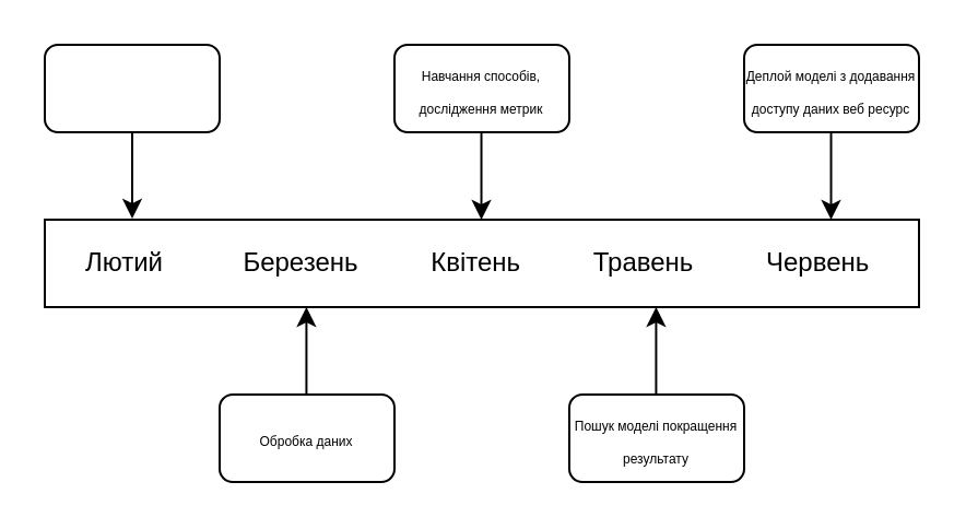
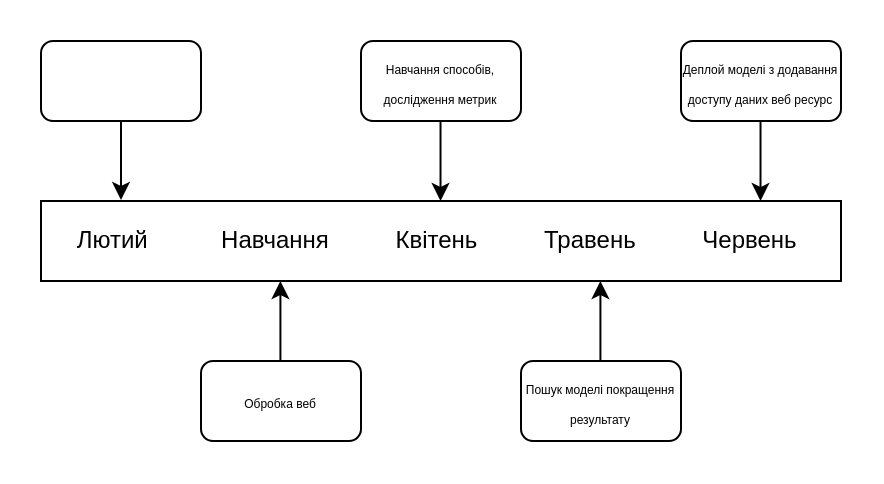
  <mxCell id="0" />
  <mxCell id="1" parent="0" />
  <mxCell id="2" value="" style="rounded=1;whiteSpace=wrap;html=1;" vertex="1" parent="1"><mxGeometry x="20" y="20" width="80" height="40" as="geometry" /></mxCell>
  <mxCell id="3" value="" style="rounded=0;whiteSpace=wrap;html=1;" vertex="1" parent="1"><mxGeometry x="20" y="100" width="400" height="40" as="geometry" /></mxCell>
- <mxCell id="4" value="Лютий&amp;nbsp; &amp;nbsp; &amp;nbsp; &amp;nbsp; &amp;nbsp; &amp;nbsp;Березень&amp;nbsp; &amp;nbsp; &amp;nbsp; &amp;nbsp; &amp;nbsp; Квітень&amp;nbsp; &amp;nbsp; &amp;nbsp; &amp;nbsp; &amp;nbsp; Травень&amp;nbsp; &amp;nbsp; &amp;nbsp; &amp;nbsp; &amp;nbsp; Червень&amp;nbsp;" style="text;html=1;strokeColor=none;fillColor=none;align=center;verticalAlign=middle;whiteSpace=wrap;rounded=0;" vertex="1" parent="1"><mxGeometry x="30" y="110" width="380" height="20" as="geometry" /></mxCell>
+ <mxCell id="4" value="Лютий&amp;nbsp; &amp;nbsp; &amp;nbsp; &amp;nbsp; &amp;nbsp; &amp;nbsp;Навчання&amp;nbsp; &amp;nbsp; &amp;nbsp; &amp;nbsp; &amp;nbsp; Квітень&amp;nbsp; &amp;nbsp; &amp;nbsp; &amp;nbsp; &amp;nbsp; Травень&amp;nbsp; &amp;nbsp; &amp;nbsp; &amp;nbsp; &amp;nbsp; Червень&amp;nbsp;" style="text;html=1;strokeColor=none;fillColor=none;align=center;verticalAlign=middle;whiteSpace=wrap;rounded=0;" vertex="1" parent="1"><mxGeometry x="30" y="110" width="380" height="20" as="geometry" /></mxCell>
  <mxCell id="5" value="" style="endArrow=classic;html=1;exitX=0.5;exitY=1;exitDx=0;exitDy=0;entryX=0.1;entryY=-0.013;entryDx=0;entryDy=0;entryPerimeter=0;" edge="1" parent="1" source="2" target="3"><mxGeometry width="50" height="50" relative="1" as="geometry"><mxPoint x="120" y="50" as="sourcePoint" /><mxPoint x="60" y="100" as="targetPoint" /></mxGeometry></mxCell>
  <mxCell id="6" value="" style="endArrow=classic;html=1;exitX=0.5;exitY=1;exitDx=0;exitDy=0;entryX=0.1;entryY=-0.013;entryDx=0;entryDy=0;entryPerimeter=0;" edge="1" parent="1"><mxGeometry width="50" height="50" relative="1" as="geometry"><mxPoint x="219.76" y="60.52" as="sourcePoint" /><mxPoint x="219.76" y="100" as="targetPoint" /></mxGeometry></mxCell>
  <mxCell id="7" value="" style="endArrow=classic;html=1;exitX=0.5;exitY=1;exitDx=0;exitDy=0;entryX=0.1;entryY=-0.013;entryDx=0;entryDy=0;entryPerimeter=0;" edge="1" parent="1"><mxGeometry width="50" height="50" relative="1" as="geometry"><mxPoint x="379.76" y="60.52" as="sourcePoint" /><mxPoint x="379.76" y="100" as="targetPoint" /></mxGeometry></mxCell>
  <mxCell id="8" value="" style="endArrow=classic;html=1;" edge="1" parent="1"><mxGeometry width="50" height="50" relative="1" as="geometry"><mxPoint x="139.71" y="180" as="sourcePoint" /><mxPoint x="139.71" y="140" as="targetPoint" /></mxGeometry></mxCell>
  <mxCell id="9" value="" style="endArrow=classic;html=1;" edge="1" parent="1"><mxGeometry width="50" height="50" relative="1" as="geometry"><mxPoint x="299.71" y="180" as="sourcePoint" /><mxPoint x="299.71" y="140" as="targetPoint" /></mxGeometry></mxCell>
  <mxCell id="10" value="" style="rounded=1;whiteSpace=wrap;html=1;" vertex="1" parent="1"><mxGeometry x="180" y="20" width="80" height="40" as="geometry" /></mxCell>
  <mxCell id="11" value="&lt;div&gt;&lt;font style=&quot;font-size: 6px&quot;&gt;Навчання способів, дослідження метрик&lt;/font&gt;&lt;/div&gt;" style="text;html=1;strokeColor=none;fillColor=none;align=center;verticalAlign=middle;whiteSpace=wrap;rounded=0;" vertex="1" parent="1"><mxGeometry x="180" y="20" width="80" height="40" as="geometry" /></mxCell>
  <mxCell id="12" value="" style="rounded=1;whiteSpace=wrap;html=1;" vertex="1" parent="1"><mxGeometry x="100" y="180" width="80" height="40" as="geometry" /></mxCell>
- <mxCell id="13" value="&lt;span style=&quot;font-size: 6px&quot;&gt;Обробка даних&lt;/span&gt;" style="text;html=1;strokeColor=none;fillColor=none;align=center;verticalAlign=middle;whiteSpace=wrap;rounded=0;" vertex="1" parent="1"><mxGeometry x="100" y="180" width="80" height="40" as="geometry" /></mxCell>
+ <mxCell id="13" value="&lt;span style=&quot;font-size: 6px&quot;&gt;Обробка веб&lt;/span&gt;" style="text;html=1;strokeColor=none;fillColor=none;align=center;verticalAlign=middle;whiteSpace=wrap;rounded=0;" vertex="1" parent="1"><mxGeometry x="100" y="180" width="80" height="40" as="geometry" /></mxCell>
  <mxCell id="14" value="" style="rounded=1;whiteSpace=wrap;html=1;" vertex="1" parent="1"><mxGeometry x="340" y="20" width="80" height="40" as="geometry" /></mxCell>
  <mxCell id="15" value="&lt;span style=&quot;font-size: 6px&quot;&gt;Деплой моделі з додавання доступу даних веб ресурс&lt;/span&gt;" style="text;html=1;strokeColor=none;fillColor=none;align=center;verticalAlign=middle;whiteSpace=wrap;rounded=0;" vertex="1" parent="1"><mxGeometry x="340" y="20" width="80" height="40" as="geometry" /></mxCell>
  <mxCell id="16" value="" style="rounded=1;whiteSpace=wrap;html=1;" vertex="1" parent="1"><mxGeometry x="260" y="180" width="80" height="40" as="geometry" /></mxCell>
  <mxCell id="17" value="&lt;span style=&quot;font-size: 6px&quot;&gt;Пошук моделі покращення результату&lt;/span&gt;" style="text;html=1;strokeColor=none;fillColor=none;align=center;verticalAlign=middle;whiteSpace=wrap;rounded=0;" vertex="1" parent="1"><mxGeometry x="260" y="180" width="80" height="40" as="geometry" /></mxCell>
